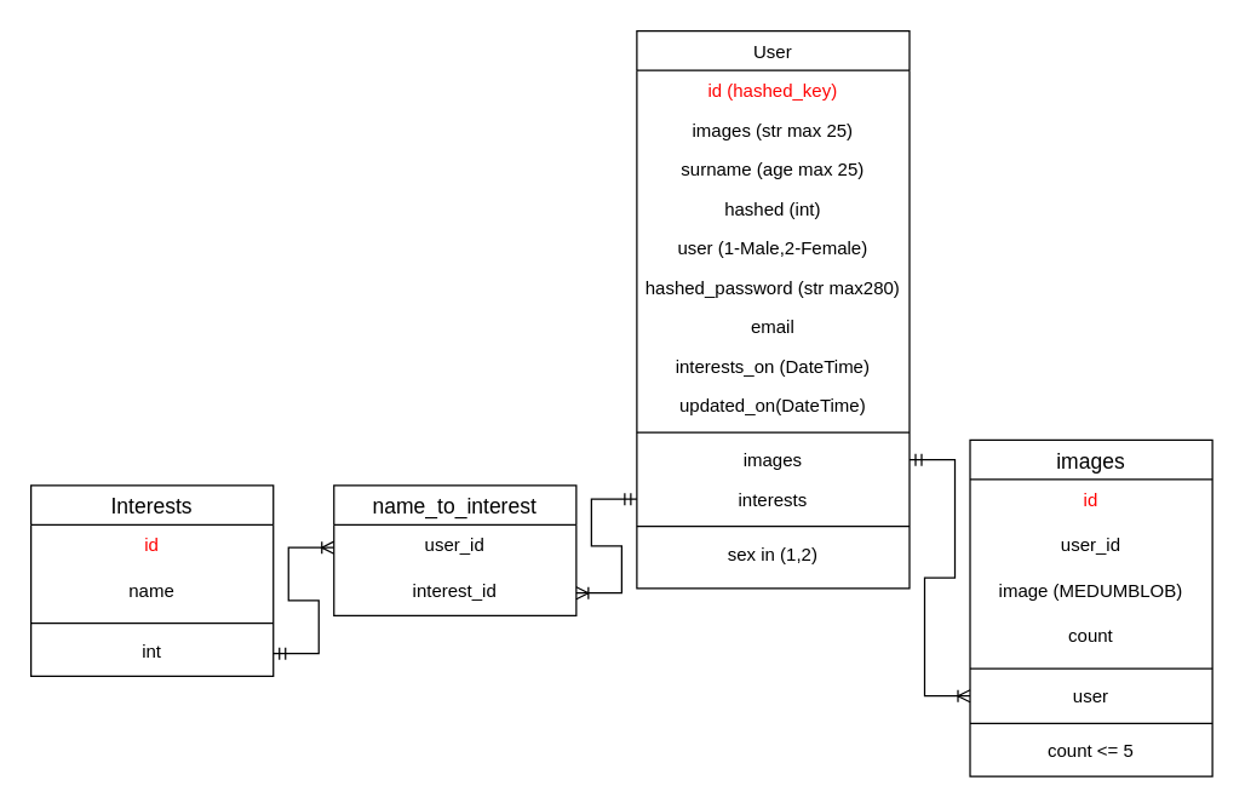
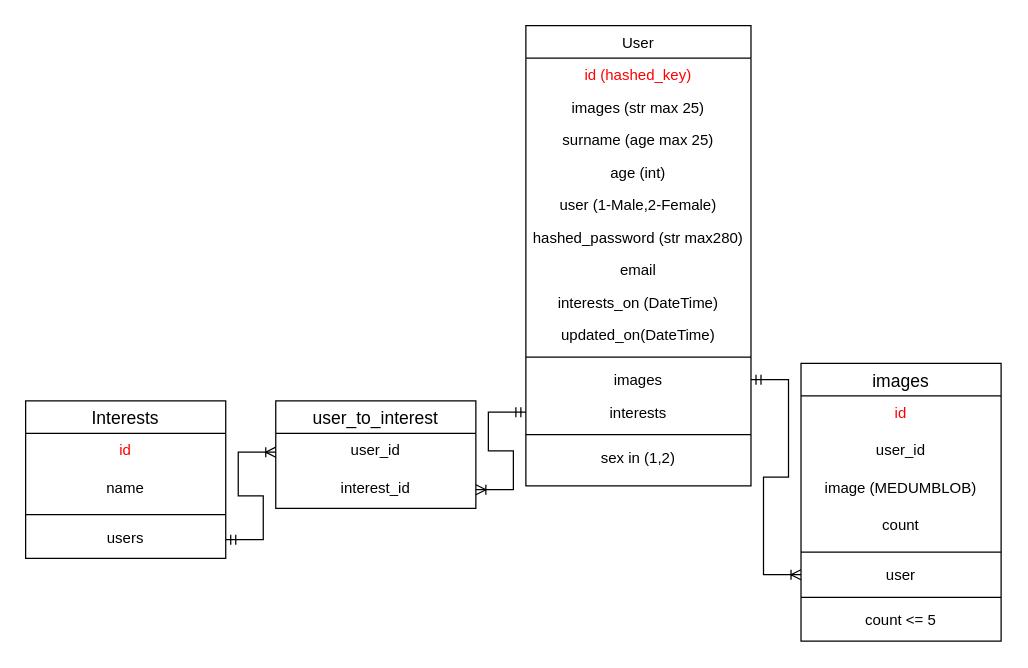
  <mxCell id="0" />
  <mxCell id="1" parent="0" />
  <mxCell id="2" value="User" style="swimlane;fontStyle=0;align=center;verticalAlign=top;childLayout=stackLayout;horizontal=1;startSize=26;horizontalStack=0;resizeParent=1;resizeLast=0;collapsible=1;marginBottom=0;rounded=0;shadow=0;strokeWidth=1;" parent="1" vertex="1"><mxGeometry x="420" y="20" width="180" height="368" as="geometry"><mxRectangle x="550" y="140" width="160" height="26" as="alternateBounds" /></mxGeometry></mxCell>
  <mxCell id="3" value="id (hashed_key)&#10;" style="text;align=center;verticalAlign=top;spacingLeft=4;spacingRight=4;overflow=hidden;rotatable=0;points=[[0,0.5],[1,0.5]];portConstraint=eastwest;fontColor=#FF0000;" parent="2" vertex="1"><mxGeometry y="26" width="180" height="26" as="geometry" /></mxCell>
  <mxCell id="4" value="images (str max 25)" style="text;align=center;verticalAlign=top;spacingLeft=4;spacingRight=4;overflow=hidden;rotatable=0;points=[[0,0.5],[1,0.5]];portConstraint=eastwest;rounded=0;shadow=0;html=0;" parent="2" vertex="1"><mxGeometry y="52" width="180" height="26" as="geometry" /></mxCell>
  <mxCell id="5" value="surname (age max 25)" style="text;align=center;verticalAlign=top;spacingLeft=4;spacingRight=4;overflow=hidden;rotatable=0;points=[[0,0.5],[1,0.5]];portConstraint=eastwest;rounded=0;shadow=0;html=0;" parent="2" vertex="1"><mxGeometry y="78" width="180" height="26" as="geometry" /></mxCell>
- <mxCell id="6" value="hashed (int)" style="text;align=center;verticalAlign=top;spacingLeft=4;spacingRight=4;overflow=hidden;rotatable=0;points=[[0,0.5],[1,0.5]];portConstraint=eastwest;rounded=0;shadow=0;html=0;" parent="2" vertex="1"><mxGeometry y="104" width="180" height="26" as="geometry" /></mxCell>
+ <mxCell id="6" value="age (int)" style="text;align=center;verticalAlign=top;spacingLeft=4;spacingRight=4;overflow=hidden;rotatable=0;points=[[0,0.5],[1,0.5]];portConstraint=eastwest;rounded=0;shadow=0;html=0;" parent="2" vertex="1"><mxGeometry y="104" width="180" height="26" as="geometry" /></mxCell>
  <mxCell id="7" value="user (1-Male,2-Female)" style="text;align=center;verticalAlign=top;spacingLeft=4;spacingRight=4;overflow=hidden;rotatable=0;points=[[0,0.5],[1,0.5]];portConstraint=eastwest;rounded=0;shadow=0;html=0;" parent="2" vertex="1"><mxGeometry y="130" width="180" height="26" as="geometry" /></mxCell>
  <mxCell id="8" value="hashed_password (str max280)" style="text;align=center;verticalAlign=top;spacingLeft=4;spacingRight=4;overflow=hidden;rotatable=0;points=[[0,0.5],[1,0.5]];portConstraint=eastwest;rounded=0;shadow=0;html=0;" parent="2" vertex="1"><mxGeometry y="156" width="180" height="26" as="geometry" /></mxCell>
  <mxCell id="9" value="email" style="text;align=center;verticalAlign=top;spacingLeft=4;spacingRight=4;overflow=hidden;rotatable=0;points=[[0,0.5],[1,0.5]];portConstraint=eastwest;rounded=0;shadow=0;html=0;" parent="2" vertex="1"><mxGeometry y="182" width="180" height="26" as="geometry" /></mxCell>
  <mxCell id="10" value="interests_on (DateTime)" style="text;align=center;verticalAlign=top;spacingLeft=4;spacingRight=4;overflow=hidden;rotatable=0;points=[[0,0.5],[1,0.5]];portConstraint=eastwest;rounded=0;shadow=0;html=0;" parent="2" vertex="1"><mxGeometry y="208" width="180" height="26" as="geometry" /></mxCell>
  <mxCell id="11" value="updated_on(DateTime)" style="text;align=center;verticalAlign=top;spacingLeft=4;spacingRight=4;overflow=hidden;rotatable=0;points=[[0,0.5],[1,0.5]];portConstraint=eastwest;rounded=0;shadow=0;html=0;" parent="2" vertex="1"><mxGeometry y="234" width="180" height="26" as="geometry" /></mxCell>
  <mxCell id="12" value="" style="line;strokeWidth=1;rotatable=0;dashed=0;labelPosition=right;align=left;verticalAlign=middle;spacingTop=0;spacingLeft=6;points=[];portConstraint=eastwest;fontColor=#FF0000;" vertex="1" parent="2"><mxGeometry y="260" width="180" height="10" as="geometry" /></mxCell>
  <mxCell id="13" value="images" style="text;align=center;verticalAlign=top;spacingLeft=4;spacingRight=4;overflow=hidden;rotatable=0;points=[[0,0.5],[1,0.5]];portConstraint=eastwest;rounded=0;shadow=0;html=0;" vertex="1" parent="2"><mxGeometry y="270" width="180" height="26" as="geometry" /></mxCell>
  <mxCell id="14" value="interests" style="text;align=center;verticalAlign=top;spacingLeft=4;spacingRight=4;overflow=hidden;rotatable=0;points=[[0,0.5],[1,0.5]];portConstraint=eastwest;rounded=0;shadow=0;html=0;" vertex="1" parent="2"><mxGeometry y="296" width="180" height="26" as="geometry" /></mxCell>
  <mxCell id="15" value="" style="line;strokeWidth=1;rotatable=0;dashed=0;labelPosition=right;align=left;verticalAlign=middle;spacingTop=0;spacingLeft=6;points=[];portConstraint=eastwest;fontColor=#FF0000;" parent="2" vertex="1"><mxGeometry y="322" width="180" height="10" as="geometry" /></mxCell>
  <mxCell id="16" value="sex in (1,2)" style="text;align=center;verticalAlign=top;spacingLeft=4;spacingRight=4;overflow=hidden;rotatable=0;points=[[0,0.5],[1,0.5]];portConstraint=eastwest;rounded=0;shadow=0;html=0;" parent="2" vertex="1"><mxGeometry y="332" width="180" height="36" as="geometry" /></mxCell>
  <mxCell id="17" value="images" style="swimlane;fontStyle=0;childLayout=stackLayout;horizontal=1;startSize=26;horizontalStack=0;resizeParent=1;resizeParentMax=0;resizeLast=0;collapsible=1;marginBottom=0;align=center;fontSize=14;" parent="1" vertex="1"><mxGeometry x="640" y="290" width="160" height="222" as="geometry" /></mxCell>
  <mxCell id="18" value="id" style="text;strokeColor=none;fillColor=none;spacingLeft=4;spacingRight=4;overflow=hidden;rotatable=0;points=[[0,0.5],[1,0.5]];portConstraint=eastwest;fontSize=12;align=center;fontColor=#FF0000;" parent="17" vertex="1"><mxGeometry y="26" width="160" height="30" as="geometry" /></mxCell>
  <mxCell id="19" value="user_id" style="text;strokeColor=none;fillColor=none;spacingLeft=4;spacingRight=4;overflow=hidden;rotatable=0;points=[[0,0.5],[1,0.5]];portConstraint=eastwest;fontSize=12;align=center;" parent="17" vertex="1"><mxGeometry y="56" width="160" height="30" as="geometry" /></mxCell>
  <mxCell id="20" value="image (MEDUMBLOB)" style="text;strokeColor=none;fillColor=none;spacingLeft=4;spacingRight=4;overflow=hidden;rotatable=0;points=[[0,0.5],[1,0.5]];portConstraint=eastwest;fontSize=12;align=center;" parent="17" vertex="1"><mxGeometry y="86" width="160" height="30" as="geometry" /></mxCell>
  <mxCell id="21" value="count" style="text;strokeColor=none;fillColor=none;spacingLeft=4;spacingRight=4;overflow=hidden;rotatable=0;points=[[0,0.5],[1,0.5]];portConstraint=eastwest;fontSize=12;align=center;" parent="17" vertex="1"><mxGeometry y="116" width="160" height="30" as="geometry" /></mxCell>
  <mxCell id="22" value="" style="line;strokeWidth=1;rotatable=0;dashed=0;labelPosition=right;align=left;verticalAlign=middle;spacingTop=0;spacingLeft=6;points=[];portConstraint=eastwest;fontColor=#FF0000;" vertex="1" parent="17"><mxGeometry y="146" width="160" height="10" as="geometry" /></mxCell>
  <mxCell id="23" value="user" style="text;align=center;verticalAlign=top;spacingLeft=4;spacingRight=4;overflow=hidden;rotatable=0;points=[[0,0.5],[1,0.5]];portConstraint=eastwest;rounded=0;shadow=0;html=0;" vertex="1" parent="17"><mxGeometry y="156" width="160" height="26" as="geometry" /></mxCell>
  <mxCell id="24" value="" style="line;strokeWidth=1;rotatable=0;dashed=0;labelPosition=right;align=left;verticalAlign=middle;spacingTop=0;spacingLeft=6;points=[];portConstraint=eastwest;fontColor=#FF0000;" parent="17" vertex="1"><mxGeometry y="182" width="160" height="10" as="geometry" /></mxCell>
  <mxCell id="25" value="count &lt;= 5" style="text;strokeColor=none;fillColor=none;spacingLeft=4;spacingRight=4;overflow=hidden;rotatable=0;points=[[0,0.5],[1,0.5]];portConstraint=eastwest;fontSize=12;align=center;" parent="17" vertex="1"><mxGeometry y="192" width="160" height="30" as="geometry" /></mxCell>
  <mxCell id="26" value="" style="edgeStyle=entityRelationEdgeStyle;fontSize=12;html=1;endArrow=ERoneToMany;startArrow=ERmandOne;rounded=0;fontColor=#FF0000;entryX=0;entryY=0.5;entryDx=0;entryDy=0;exitX=1;exitY=0.5;exitDx=0;exitDy=0;" parent="1" source="13" target="23" edge="1"><mxGeometry width="100" height="100" relative="1" as="geometry"><mxPoint x="630" y="380" as="sourcePoint" /><mxPoint x="700" y="320" as="targetPoint" /></mxGeometry></mxCell>
- <mxCell id="27" value="name_to_interest" style="swimlane;fontStyle=0;childLayout=stackLayout;horizontal=1;startSize=26;horizontalStack=0;resizeParent=1;resizeParentMax=0;resizeLast=0;collapsible=1;marginBottom=0;align=center;fontSize=14;" vertex="1" parent="1"><mxGeometry x="220" y="320" width="160" height="86" as="geometry" /></mxCell>
+ <mxCell id="27" value="user_to_interest" style="swimlane;fontStyle=0;childLayout=stackLayout;horizontal=1;startSize=26;horizontalStack=0;resizeParent=1;resizeParentMax=0;resizeLast=0;collapsible=1;marginBottom=0;align=center;fontSize=14;" vertex="1" parent="1"><mxGeometry x="220" y="320" width="160" height="86" as="geometry" /></mxCell>
  <mxCell id="28" value="user_id" style="text;strokeColor=none;fillColor=none;spacingLeft=4;spacingRight=4;overflow=hidden;rotatable=0;points=[[0,0.5],[1,0.5]];portConstraint=eastwest;fontSize=12;align=center;" vertex="1" parent="27"><mxGeometry y="26" width="160" height="30" as="geometry" /></mxCell>
  <mxCell id="29" value="interest_id" style="text;strokeColor=none;fillColor=none;spacingLeft=4;spacingRight=4;overflow=hidden;rotatable=0;points=[[0,0.5],[1,0.5]];portConstraint=eastwest;fontSize=12;align=center;" vertex="1" parent="27"><mxGeometry y="56" width="160" height="30" as="geometry" /></mxCell>
  <mxCell id="30" value="Interests" style="swimlane;fontStyle=0;childLayout=stackLayout;horizontal=1;startSize=26;horizontalStack=0;resizeParent=1;resizeParentMax=0;resizeLast=0;collapsible=1;marginBottom=0;align=center;fontSize=14;" vertex="1" parent="1"><mxGeometry x="20" y="320" width="160" height="126" as="geometry" /></mxCell>
  <mxCell id="31" value="id" style="text;strokeColor=none;fillColor=none;spacingLeft=4;spacingRight=4;overflow=hidden;rotatable=0;points=[[0,0.5],[1,0.5]];portConstraint=eastwest;fontSize=12;align=center;fontColor=#FF0000;" vertex="1" parent="30"><mxGeometry y="26" width="160" height="30" as="geometry" /></mxCell>
  <mxCell id="32" value="name" style="text;strokeColor=none;fillColor=none;spacingLeft=4;spacingRight=4;overflow=hidden;rotatable=0;points=[[0,0.5],[1,0.5]];portConstraint=eastwest;fontSize=12;align=center;" vertex="1" parent="30"><mxGeometry y="56" width="160" height="30" as="geometry" /></mxCell>
  <mxCell id="33" value="" style="line;strokeWidth=1;rotatable=0;dashed=0;labelPosition=right;align=left;verticalAlign=middle;spacingTop=0;spacingLeft=6;points=[];portConstraint=eastwest;fontColor=#FF0000;" vertex="1" parent="30"><mxGeometry y="86" width="160" height="10" as="geometry" /></mxCell>
- <mxCell id="34" value="int" style="text;strokeColor=none;fillColor=none;spacingLeft=4;spacingRight=4;overflow=hidden;rotatable=0;points=[[0,0.5],[1,0.5]];portConstraint=eastwest;fontSize=12;align=center;" vertex="1" parent="30"><mxGeometry y="96" width="160" height="30" as="geometry" /></mxCell>
+ <mxCell id="34" value="users" style="text;strokeColor=none;fillColor=none;spacingLeft=4;spacingRight=4;overflow=hidden;rotatable=0;points=[[0,0.5],[1,0.5]];portConstraint=eastwest;fontSize=12;align=center;" vertex="1" parent="30"><mxGeometry y="96" width="160" height="30" as="geometry" /></mxCell>
  <mxCell id="35" value="" style="edgeStyle=entityRelationEdgeStyle;fontSize=12;html=1;endArrow=ERoneToMany;startArrow=ERmandOne;rounded=0;fontColor=#FF0000;exitX=1;exitY=0.5;exitDx=0;exitDy=0;entryX=0;entryY=0.5;entryDx=0;entryDy=0;" edge="1" parent="1" source="34" target="28"><mxGeometry width="100" height="100" relative="1" as="geometry"><mxPoint x="-110" y="510" as="sourcePoint" /><mxPoint x="-10" y="410" as="targetPoint" /></mxGeometry></mxCell>
  <mxCell id="36" value="" style="edgeStyle=entityRelationEdgeStyle;fontSize=12;html=1;endArrow=ERoneToMany;startArrow=ERmandOne;rounded=0;fontColor=#FF0000;exitX=0;exitY=0.5;exitDx=0;exitDy=0;entryX=1;entryY=0.5;entryDx=0;entryDy=0;" edge="1" parent="1" source="14" target="29"><mxGeometry width="100" height="100" relative="1" as="geometry"><mxPoint x="190" y="391" as="sourcePoint" /><mxPoint x="230" y="341" as="targetPoint" /></mxGeometry></mxCell>
